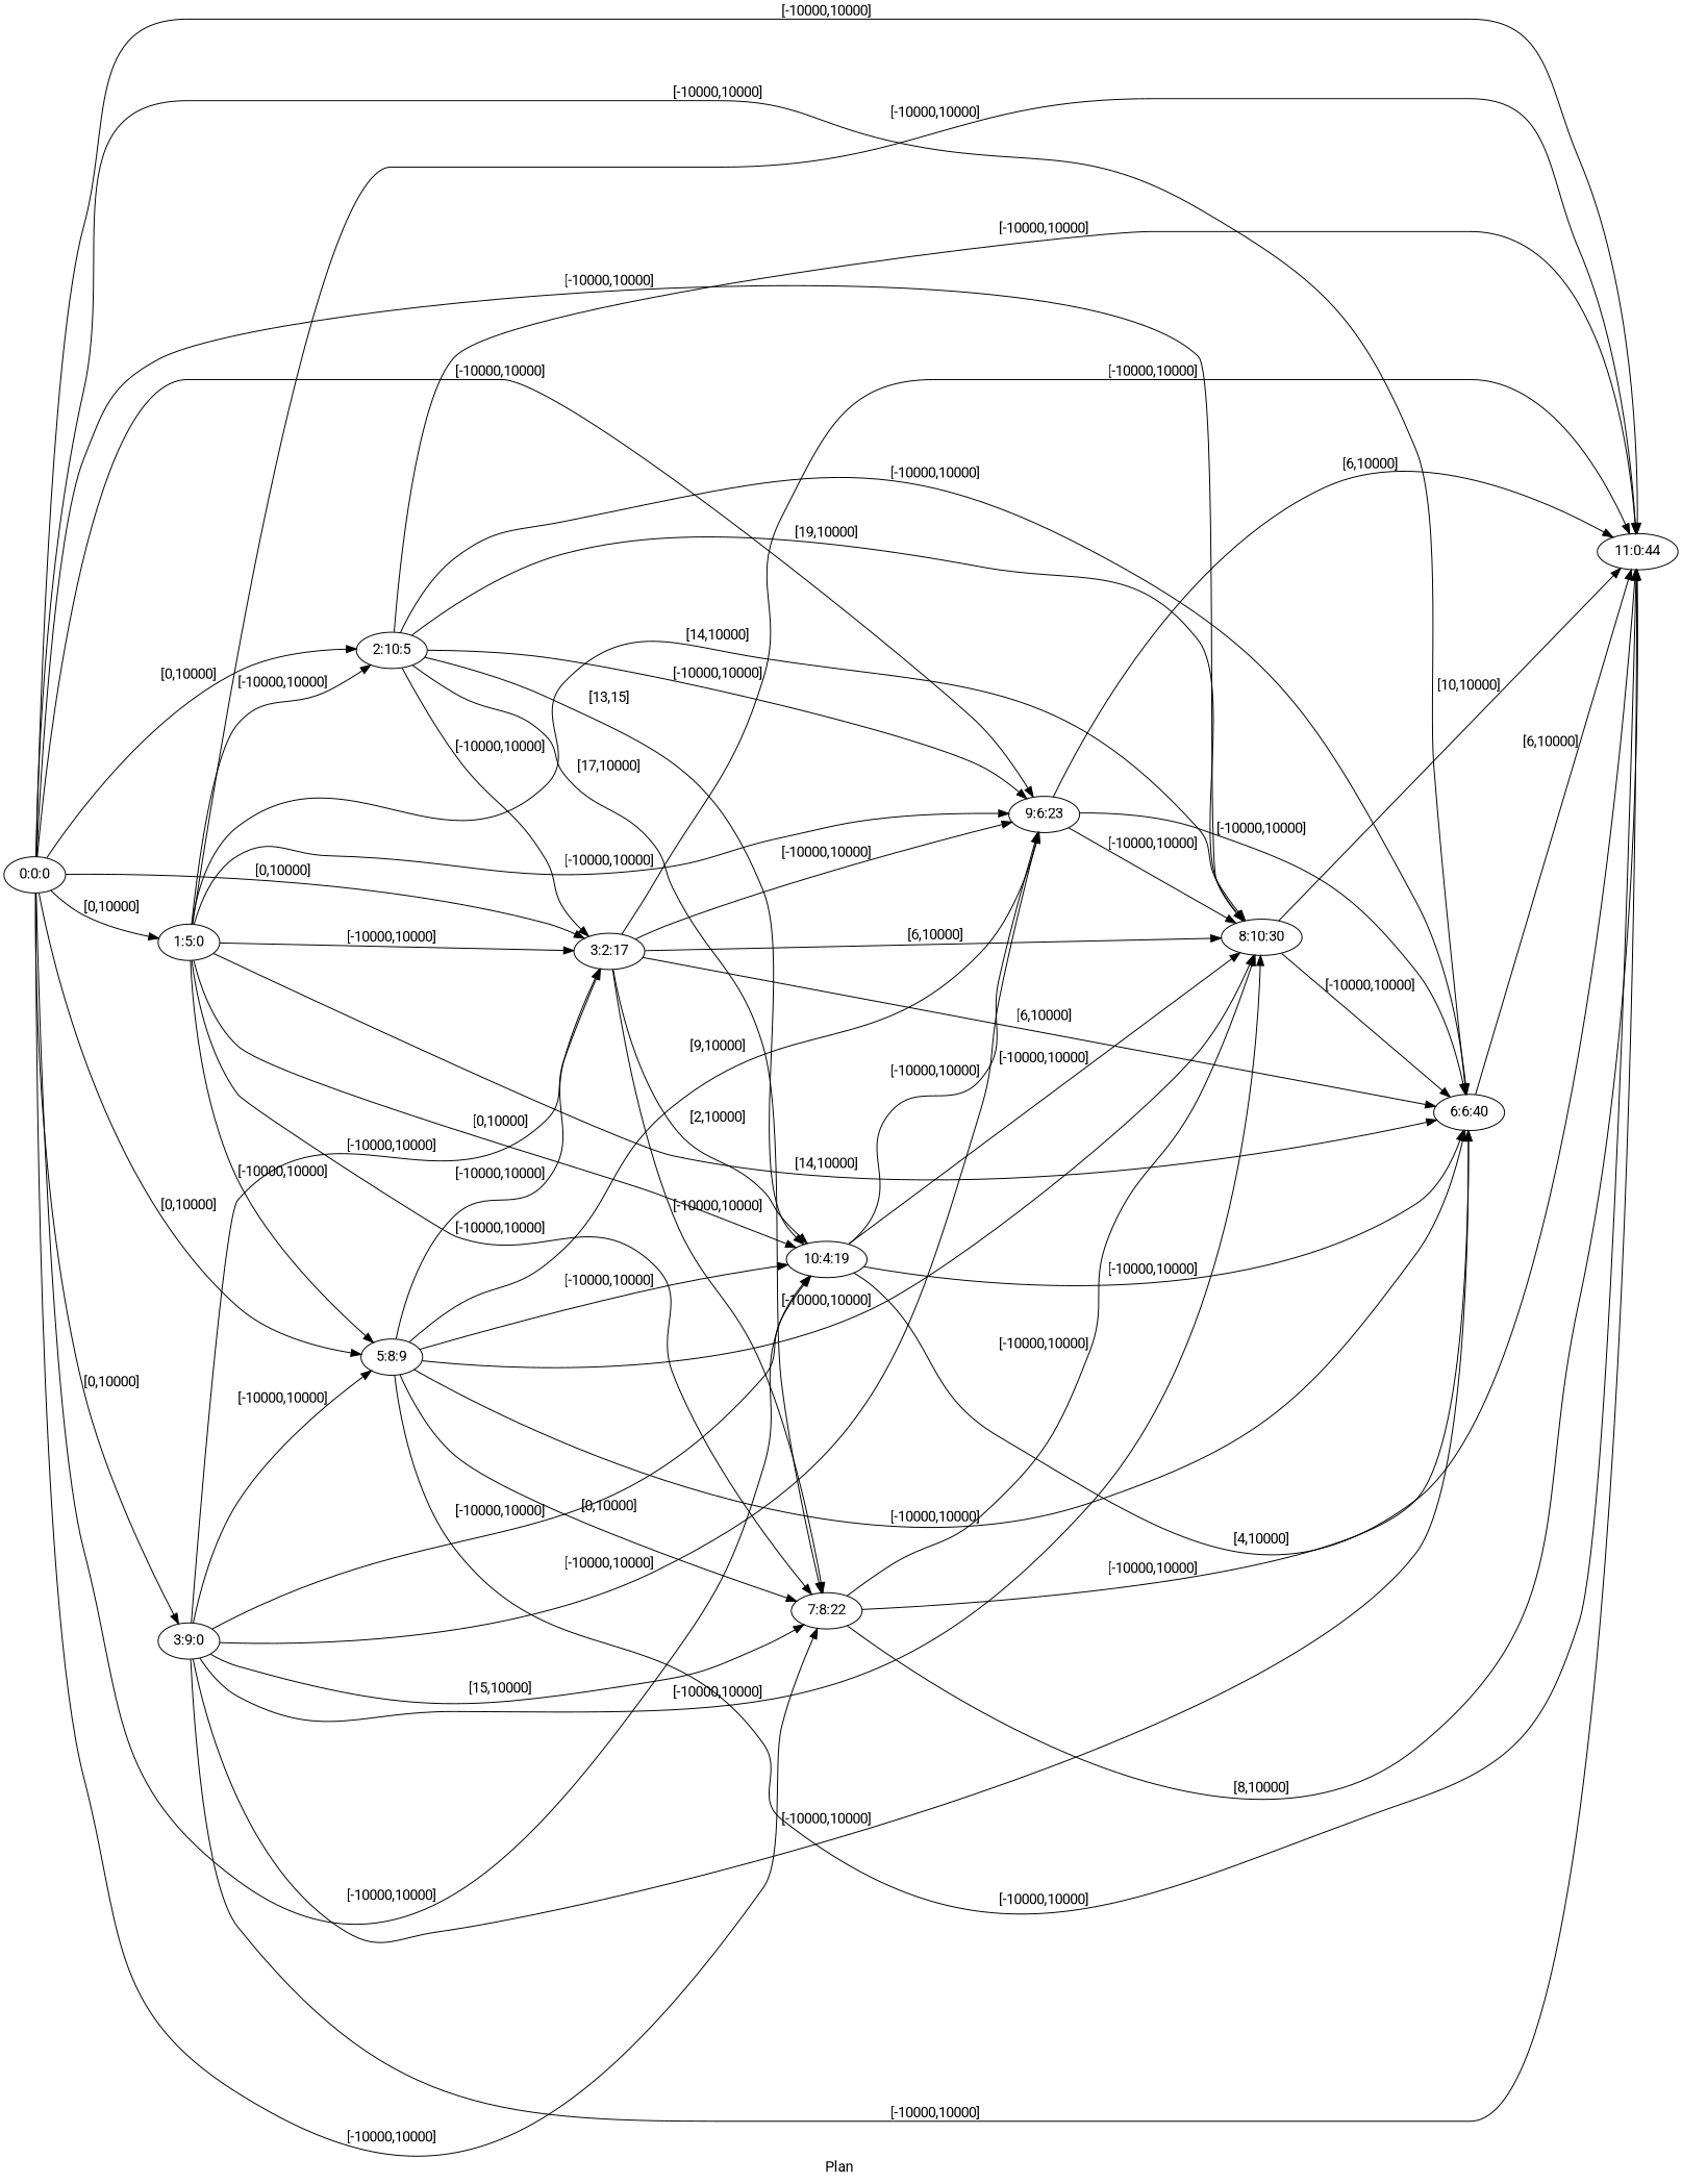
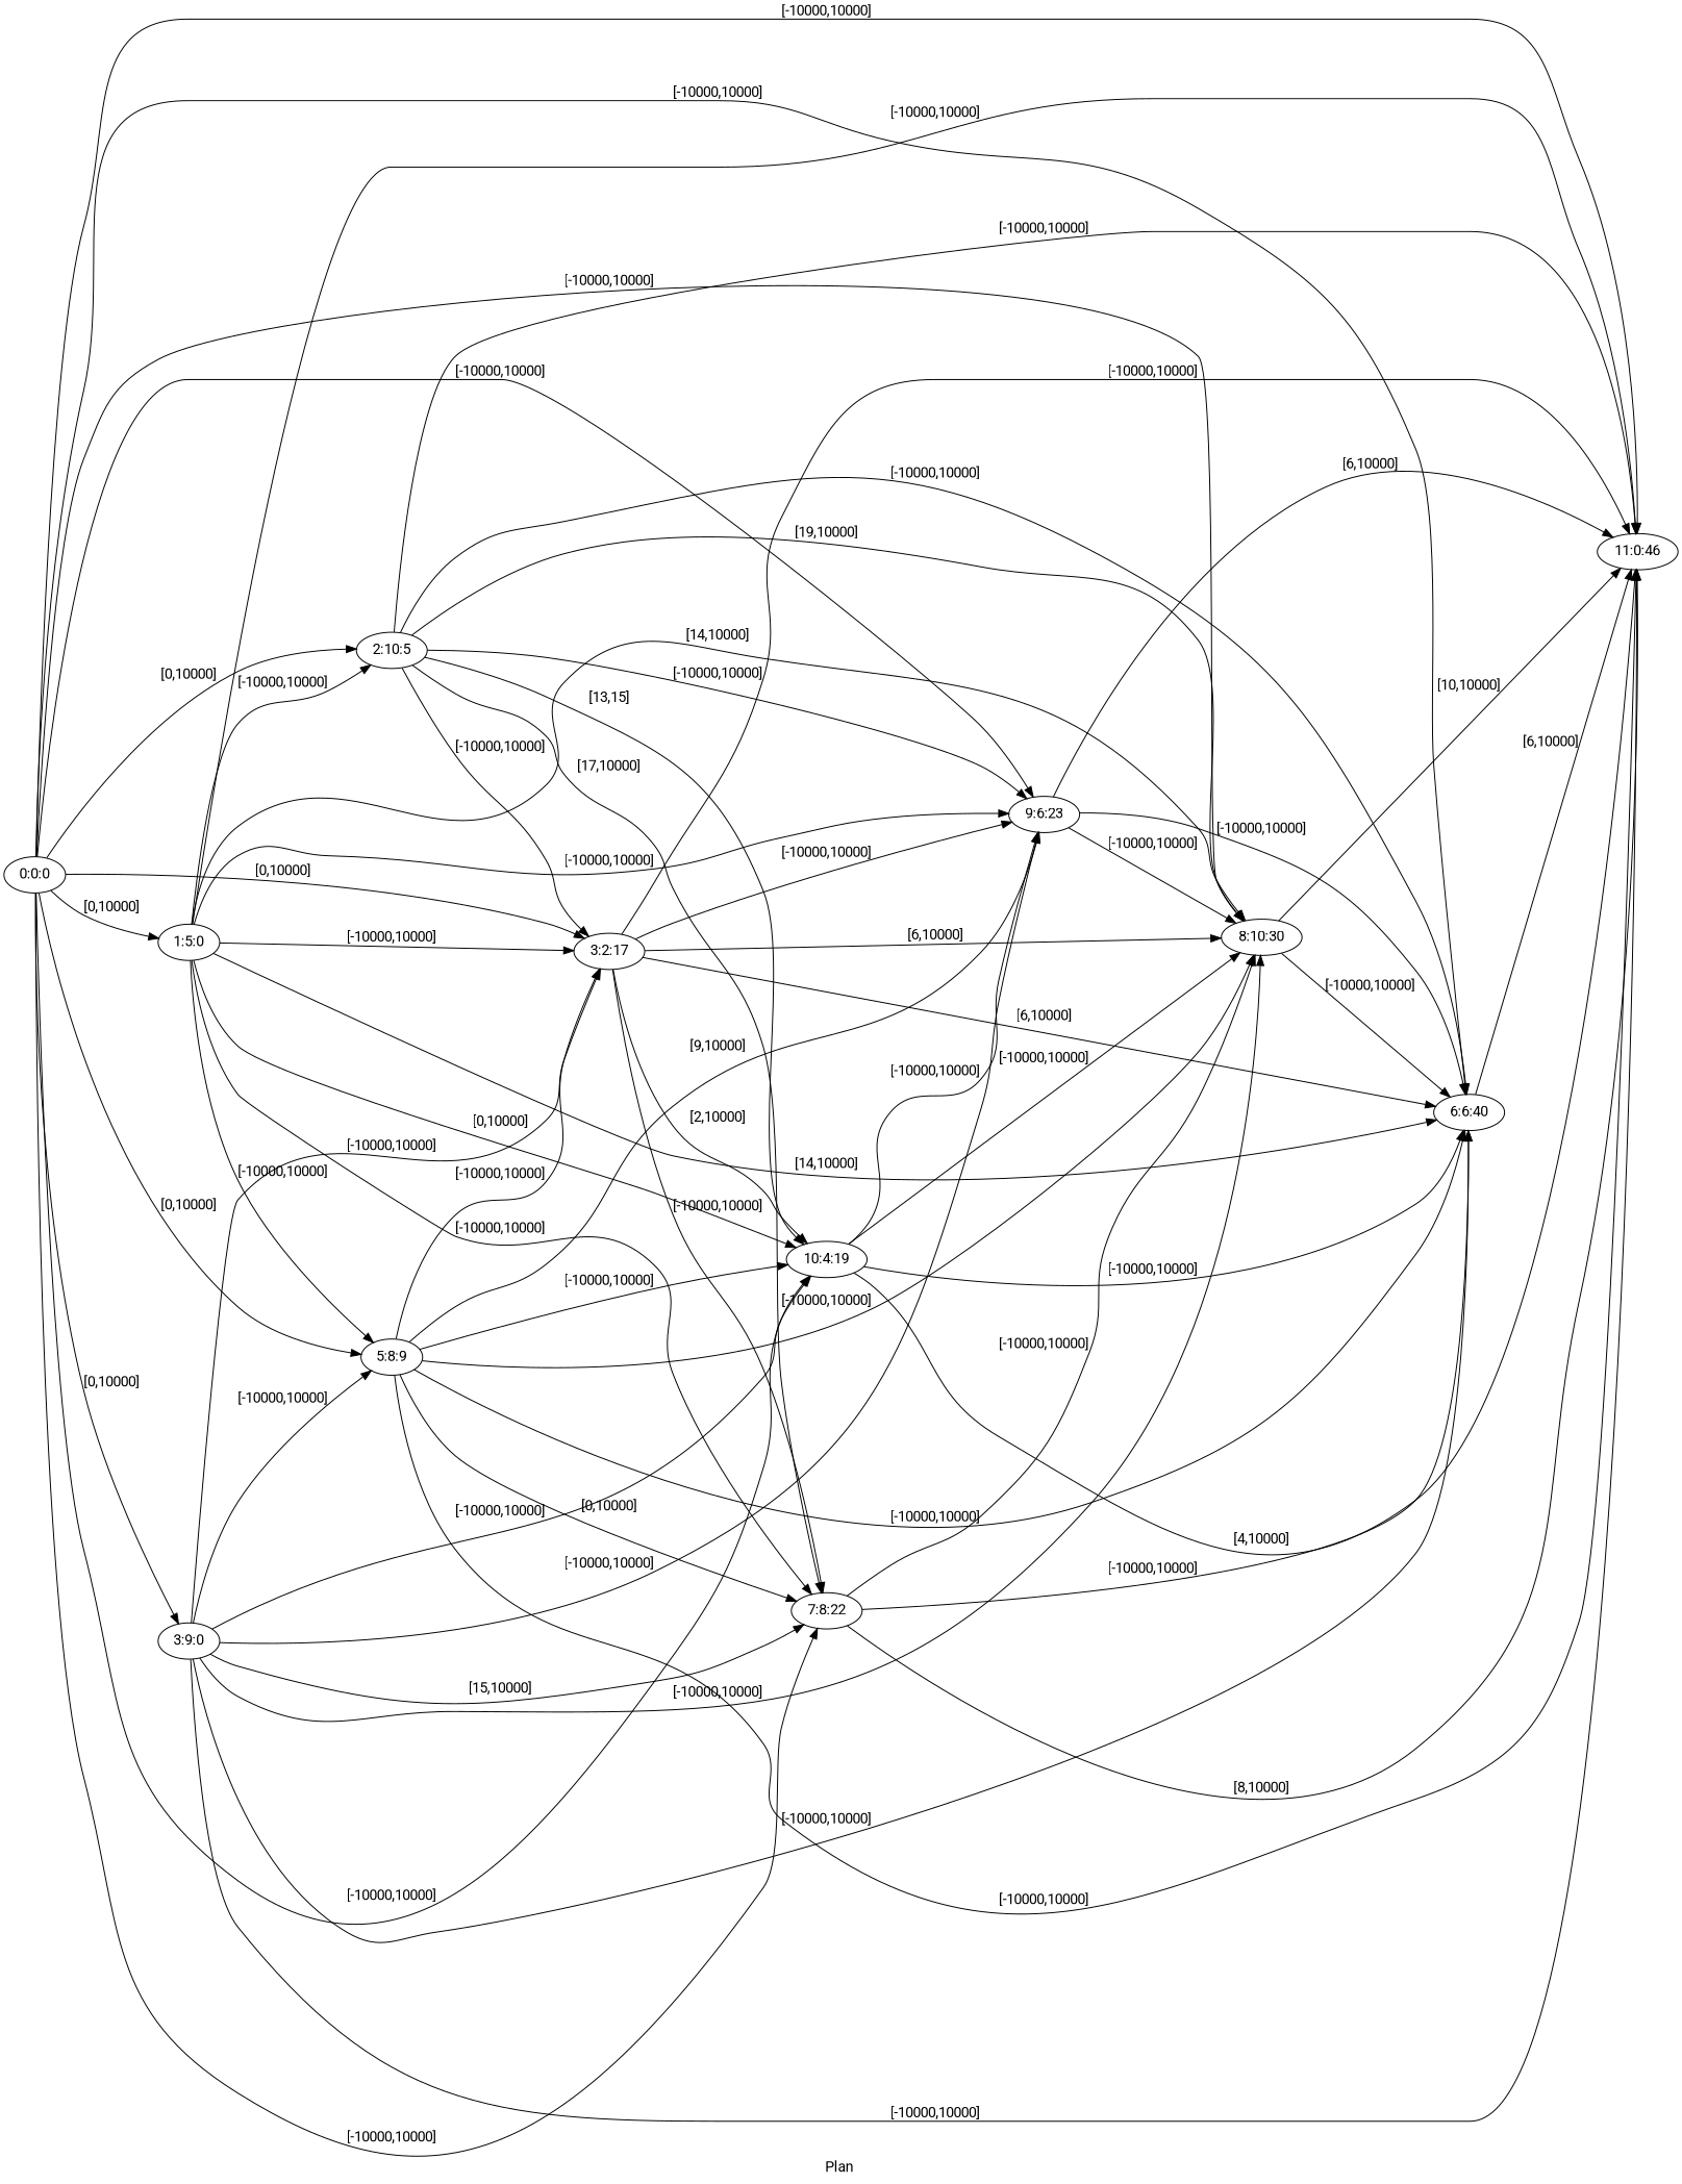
  digraph {
    fldt=0.780198
    fontname=Roboto
    label="Plan "
    nodesep=.45
    rankdir=LR
    node [fontname=Roboto]
    edge [fontname=Roboto]
    "0:0:0"
    "1:5:0"
    "2:10:5"
    "3:2:17"
    n5 [label="3:9:0"]
    "5:8:9"
    "6:6:40"
    "7:8:22"
    "8:10:30"
    "9:6:23"
    "10:4:19"
-   "11:0:46" [label="11:0:44"]
+   "11:0:46"
    "0:0:0" -> "1:5:0" [label="[0,10000]"]
    "0:0:0" -> "2:10:5" [label="[0,10000]"]
    "0:0:0" -> "3:2:17" [label="[0,10000]"]
    "0:0:0" -> n5 [label="[0,10000]"]
    "0:0:0" -> "5:8:9" [label="[0,10000]"]
    "0:0:0" -> "6:6:40" [label="[-10000,10000]"]
    "0:0:0" -> "7:8:22" [label="[-10000,10000]"]
    "0:0:0" -> "8:10:30" [label="[-10000,10000]"]
    "0:0:0" -> "9:6:23" [label="[-10000,10000]"]
    "0:0:0" -> "10:4:19" [label="[-10000,10000]"]
    "0:0:0" -> "11:0:46" [label="[-10000,10000]"]
    "1:5:0" -> "2:10:5" [label="[-10000,10000]"]
    "1:5:0" -> "3:2:17" [label="[-10000,10000]"]
    "1:5:0" -> "5:8:9" [label="[-10000,10000]"]
    "1:5:0" -> "6:6:40" [label="[14,10000]"]
    "1:5:0" -> "7:8:22" [label="[-10000,10000]"]
    "1:5:0" -> "8:10:30" [label="[14,10000]"]
    "1:5:0" -> "9:6:23" [label="[-10000,10000]"]
    "1:5:0" -> "10:4:19" [label="[0,10000]"]
    "1:5:0" -> "11:0:46" [label="[-10000,10000]"]
    "2:10:5" -> "3:2:17" [label="[-10000,10000]"]
    "2:10:5" -> "6:6:40" [label="[-10000,10000]"]
    "2:10:5" -> "7:8:22" [label="[17,10000]"]
    "2:10:5" -> "8:10:30" [label="[19,10000]"]
    "2:10:5" -> "9:6:23" [label="[-10000,10000]"]
    "2:10:5" -> "10:4:19" [label="[13,15]"]
    "2:10:5" -> "11:0:46" [label="[-10000,10000]"]
    "3:2:17" -> "6:6:40" [label="[6,10000]"]
    "3:2:17" -> "7:8:22" [label="[-10000,10000]"]
    "3:2:17" -> "8:10:30" [label="[6,10000]"]
    "3:2:17" -> "9:6:23" [label="[-10000,10000]"]
    "3:2:17" -> "10:4:19" [label="[2,10000]"]
    "3:2:17" -> "11:0:46" [label="[-10000,10000]"]
    n5 -> "3:2:17" [label="[-10000,10000]"]
    n5 -> "5:8:9" [label="[-10000,10000]"]
    n5 -> "6:6:40" [label="[-10000,10000]"]
    n5 -> "7:8:22" [label="[15,10000]"]
    n5 -> "8:10:30" [label="[-10000,10000]"]
    n5 -> "9:6:23" [label="[-10000,10000]"]
    n5 -> "10:4:19" [label="[-10000,10000]"]
    n5 -> "11:0:46" [label="[-10000,10000]"]
    "5:8:9" -> "3:2:17" [label="[-10000,10000]"]
    "5:8:9" -> "6:6:40" [label="[-10000,10000]"]
    "5:8:9" -> "7:8:22" [label="[0,10000]"]
    "5:8:9" -> "8:10:30" [label="[-10000,10000]"]
    "5:8:9" -> "9:6:23" [label="[9,10000]"]
    "5:8:9" -> "10:4:19" [label="[-10000,10000]"]
    "5:8:9" -> "11:0:46" [label="[-10000,10000]"]
    "6:6:40" -> "11:0:46" [label="[6,10000]"]
    "7:8:22" -> "6:6:40" [label="[-10000,10000]"]
    "7:8:22" -> "8:10:30" [label="[-10000,10000]"]
    "7:8:22" -> "11:0:46" [label="[8,10000]"]
    "8:10:30" -> "6:6:40" [label="[-10000,10000]"]
    "8:10:30" -> "11:0:46" [label="[10,10000]"]
    "9:6:23" -> "6:6:40" [label="[-10000,10000]"]
    "9:6:23" -> "8:10:30" [label="[-10000,10000]"]
    "9:6:23" -> "11:0:46" [label="[6,10000]"]
    "10:4:19" -> "6:6:40" [label="[-10000,10000]"]
    "10:4:19" -> "8:10:30" [label="[-10000,10000]"]
    "10:4:19" -> "9:6:23" [label="[-10000,10000]"]
    "10:4:19" -> "11:0:46" [label="[4,10000]"]
  }
